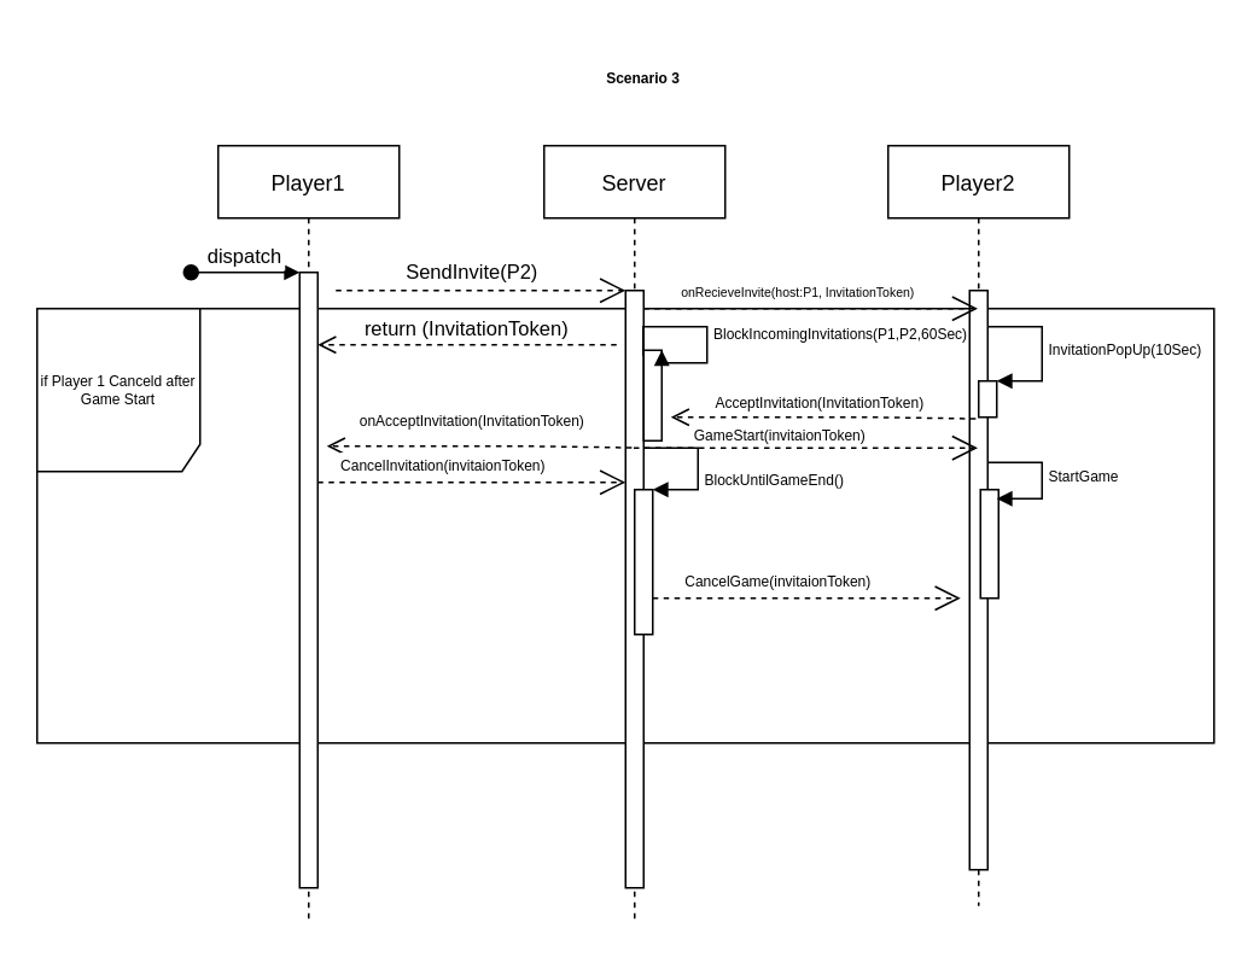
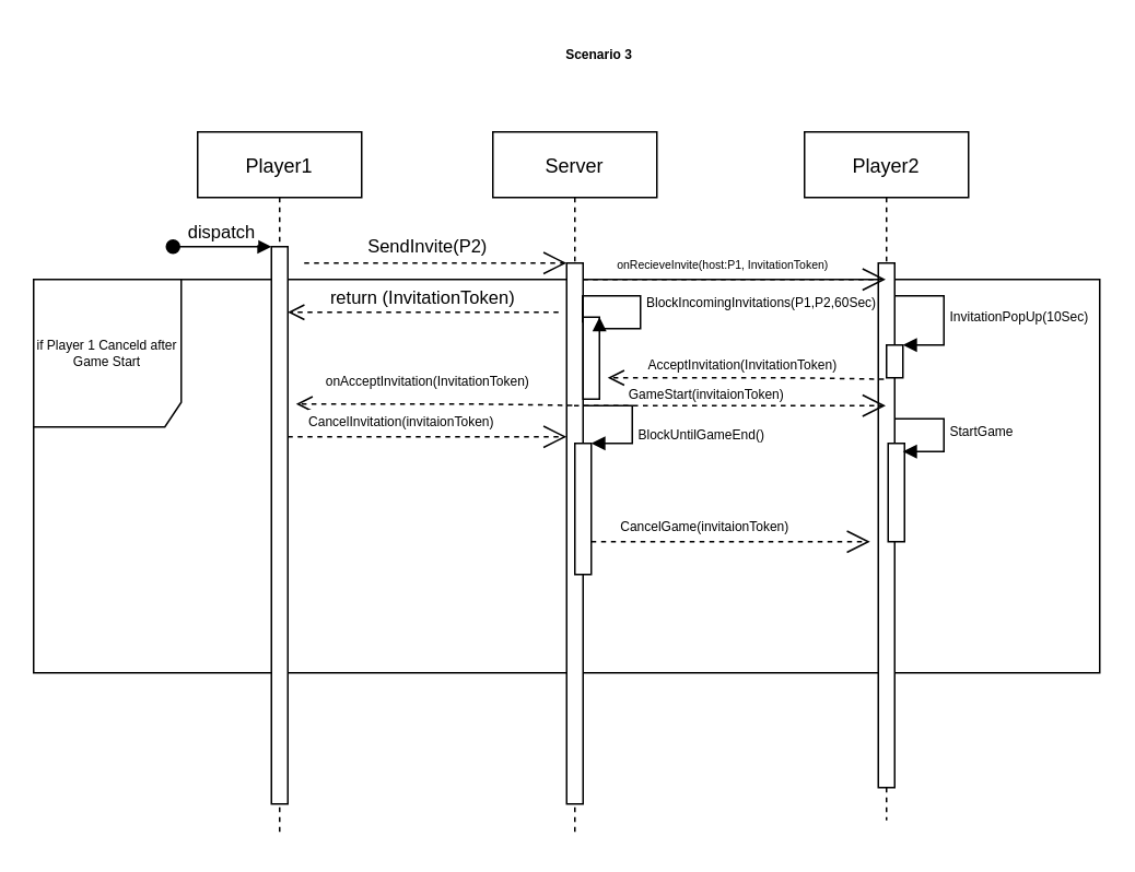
  <mxCell id="0" />
  <mxCell id="1" parent="0" />
  <mxCell id="2" value="if Player 1 Canceld after Game Start" style="shape=umlFrame;whiteSpace=wrap;html=1;fontSize=8;width=90;height=90;" vertex="1" parent="1"><mxGeometry x="20" y="170" width="650" height="240" as="geometry" /></mxCell>
  <mxCell id="3" value="Player1" style="shape=umlLifeline;perimeter=lifelinePerimeter;container=1;collapsible=0;recursiveResize=0;rounded=0;shadow=0;strokeWidth=1;" vertex="1" parent="1"><mxGeometry x="120" y="80" width="100" height="430" as="geometry" /></mxCell>
  <mxCell id="4" value="" style="points=[];perimeter=orthogonalPerimeter;rounded=0;shadow=0;strokeWidth=1;" vertex="1" parent="3"><mxGeometry x="45" y="70" width="10" height="340" as="geometry" /></mxCell>
  <mxCell id="5" value="dispatch" style="verticalAlign=bottom;startArrow=oval;endArrow=block;startSize=8;shadow=0;strokeWidth=1;" edge="1" parent="3" target="4"><mxGeometry relative="1" as="geometry"><mxPoint x="-15" y="70" as="sourcePoint" /></mxGeometry></mxCell>
  <mxCell id="6" value="Server" style="shape=umlLifeline;perimeter=lifelinePerimeter;container=1;collapsible=0;recursiveResize=0;rounded=0;shadow=0;strokeWidth=1;" vertex="1" parent="1"><mxGeometry x="300" y="80" width="100" height="430" as="geometry" /></mxCell>
  <mxCell id="7" value="" style="points=[];perimeter=orthogonalPerimeter;rounded=0;shadow=0;strokeWidth=1;" vertex="1" parent="6"><mxGeometry x="45" y="80" width="10" height="330" as="geometry" /></mxCell>
  <mxCell id="8" value="" style="html=1;points=[];perimeter=orthogonalPerimeter;" vertex="1" parent="6"><mxGeometry x="55" y="113" width="10" height="50" as="geometry" /></mxCell>
  <mxCell id="9" value="" style="html=1;points=[];perimeter=orthogonalPerimeter;fontSize=8;" vertex="1" parent="6"><mxGeometry x="50" y="190" width="10" height="80" as="geometry" /></mxCell>
  <mxCell id="10" value="BlockUntilGameEnd()" style="edgeStyle=orthogonalEdgeStyle;html=1;align=left;spacingLeft=2;endArrow=block;rounded=0;fontSize=8;" edge="1" parent="6"><mxGeometry x="0.225" relative="1" as="geometry"><mxPoint x="55" y="167" as="sourcePoint" /><Array as="points"><mxPoint x="85" y="167" /><mxPoint x="85" y="190" /><mxPoint x="60" y="190" /></Array><mxPoint x="60" y="190" as="targetPoint" /><mxPoint as="offset" /></mxGeometry></mxCell>
  <mxCell id="11" value="&lt;font style=&quot;font-size: 8px&quot;&gt;BlockIncomingInvitations(P1,P2,60Sec)&lt;br&gt;&lt;/font&gt;" style="edgeStyle=orthogonalEdgeStyle;html=1;align=left;spacingLeft=2;endArrow=block;rounded=0;entryX=1;entryY=0;exitX=0.967;exitY=0.11;exitDx=0;exitDy=0;exitPerimeter=0;" edge="1" parent="6" source="7" target="8"><mxGeometry x="0.053" relative="1" as="geometry"><mxPoint x="60" y="90" as="sourcePoint" /><Array as="points"><mxPoint x="55" y="100" /><mxPoint x="90" y="100" /><mxPoint x="90" y="120" /><mxPoint x="65" y="120" /></Array><mxPoint as="offset" /></mxGeometry></mxCell>
  <mxCell id="12" value="Player2" style="shape=umlLifeline;perimeter=lifelinePerimeter;container=1;collapsible=0;recursiveResize=0;rounded=0;shadow=0;strokeWidth=1;" vertex="1" parent="1"><mxGeometry x="490" y="80" width="100" height="420" as="geometry" /></mxCell>
  <mxCell id="13" value="" style="points=[];perimeter=orthogonalPerimeter;rounded=0;shadow=0;strokeWidth=1;" vertex="1" parent="12"><mxGeometry x="45" y="80" width="10" height="320" as="geometry" /></mxCell>
  <mxCell id="14" value="&lt;font style=&quot;font-size: 7px&quot;&gt;onRecieveInvite(host:P1, InvitationToken)&lt;/font&gt;" style="endArrow=open;endSize=12;dashed=1;html=1;rounded=0;" edge="1" parent="12" target="12"><mxGeometry x="-0.079" y="10" width="160" relative="1" as="geometry"><mxPoint x="-135" y="90" as="sourcePoint" /><mxPoint x="25" y="90" as="targetPoint" /><mxPoint as="offset" /></mxGeometry></mxCell>
  <mxCell id="15" value="" style="html=1;points=[];perimeter=orthogonalPerimeter;fontSize=8;" vertex="1" parent="12"><mxGeometry x="50" y="130" width="10" height="20" as="geometry" /></mxCell>
  <mxCell id="16" value="InvitationPopUp(10Sec)" style="edgeStyle=orthogonalEdgeStyle;html=1;align=left;spacingLeft=2;endArrow=block;rounded=0;entryX=1;entryY=0;fontSize=8;" edge="1" parent="12" target="15"><mxGeometry relative="1" as="geometry"><mxPoint x="55" y="100" as="sourcePoint" /><Array as="points"><mxPoint x="85" y="100" /><mxPoint x="85" y="130" /></Array></mxGeometry></mxCell>
  <mxCell id="17" value="AcceptInvitation(InvitationToken)" style="html=1;verticalAlign=bottom;endArrow=open;dashed=1;endSize=8;rounded=0;fontSize=8;exitX=-0.157;exitY=0.271;exitDx=0;exitDy=0;exitPerimeter=0;" edge="1" parent="12"><mxGeometry x="0.027" relative="1" as="geometry"><mxPoint x="48.43" y="150.84" as="sourcePoint" /><mxPoint x="-120" y="150" as="targetPoint" /><Array as="points"><mxPoint x="-10" y="150" /></Array><mxPoint as="offset" /></mxGeometry></mxCell>
  <mxCell id="18" value="" style="html=1;points=[];perimeter=orthogonalPerimeter;fontSize=8;" vertex="1" parent="12"><mxGeometry x="51" y="190" width="10" height="60" as="geometry" /></mxCell>
  <mxCell id="19" value="StartGame" style="edgeStyle=orthogonalEdgeStyle;html=1;align=left;spacingLeft=2;endArrow=block;rounded=0;entryX=1;entryY=0;fontSize=8;" edge="1" parent="12"><mxGeometry relative="1" as="geometry"><mxPoint x="55" y="175" as="sourcePoint" /><Array as="points"><mxPoint x="85" y="175" /></Array><mxPoint x="60" y="195" as="targetPoint" /></mxGeometry></mxCell>
  <mxCell id="20" value="SendInvite(P2)" style="endArrow=open;endSize=12;dashed=1;html=1;rounded=0;" edge="1" parent="1"><mxGeometry x="-0.062" y="10" width="160" relative="1" as="geometry"><mxPoint x="185" y="160" as="sourcePoint" /><mxPoint x="345" y="160" as="targetPoint" /><Array as="points"><mxPoint x="270" y="160" /></Array><mxPoint as="offset" /></mxGeometry></mxCell>
  <mxCell id="21" value="onAcceptInvitation(InvitationToken)" style="html=1;verticalAlign=bottom;endArrow=open;dashed=1;endSize=8;rounded=0;fontSize=8;exitX=-0.157;exitY=0.271;exitDx=0;exitDy=0;exitPerimeter=0;" edge="1" parent="1"><mxGeometry x="0.05" y="-6" relative="1" as="geometry"><mxPoint x="348.43" y="246.84" as="sourcePoint" /><mxPoint x="180" y="246" as="targetPoint" /><Array as="points"><mxPoint x="290" y="246" /></Array><mxPoint as="offset" /></mxGeometry></mxCell>
  <mxCell id="22" value="GameStart(invitaionToken)" style="endArrow=open;endSize=12;dashed=1;html=1;rounded=0;fontSize=8;" edge="1" parent="1" source="6"><mxGeometry x="-0.155" y="7" width="160" relative="1" as="geometry"><mxPoint x="390" y="247" as="sourcePoint" /><mxPoint x="539.5" y="247" as="targetPoint" /><mxPoint as="offset" /></mxGeometry></mxCell>
- <mxCell id="23" value="Scenario 3" style="text;align=center;fontStyle=1;verticalAlign=middle;spacingLeft=3;spacingRight=3;strokeColor=none;rotatable=0;points=[[0,0.5],[1,0.5]];portConstraint=eastwest;fontSize=8;" vertex="1" parent="1"><mxGeometry x="300" y="30" width="110" height="26" as="geometry" /></mxCell>
+ <mxCell id="23" value="Scenario 3" style="text;align=center;fontStyle=1;verticalAlign=middle;spacingLeft=3;spacingRight=3;strokeColor=none;rotatable=0;points=[[0,0.5],[1,0.5]];portConstraint=eastwest;fontSize=8;" vertex="1" parent="1"><mxGeometry x="310" y="20" width="110" height="26" as="geometry" /></mxCell>
  <mxCell id="24" value="return (InvitationToken)" style="html=1;verticalAlign=bottom;endArrow=open;dashed=1;endSize=8;rounded=0;" edge="1" parent="1" target="4"><mxGeometry relative="1" as="geometry"><mxPoint x="340" y="190" as="sourcePoint" /><mxPoint x="260" y="190" as="targetPoint" /></mxGeometry></mxCell>
  <mxCell id="25" value="&lt;font style=&quot;font-size: 8px&quot;&gt;CancelInvitation(invitaionToken)&lt;/font&gt;" style="endArrow=open;endSize=12;dashed=1;html=1;rounded=0;" edge="1" parent="1"><mxGeometry x="-0.188" y="10" width="160" relative="1" as="geometry"><mxPoint x="175" y="266" as="sourcePoint" /><mxPoint x="345" y="266" as="targetPoint" /><Array as="points"><mxPoint x="260" y="266" /></Array><mxPoint as="offset" /></mxGeometry></mxCell>
  <mxCell id="26" value="&lt;font style=&quot;font-size: 8px&quot;&gt;CancelGame(invitaionToken)&lt;/font&gt;" style="endArrow=open;endSize=12;dashed=1;html=1;rounded=0;" edge="1" parent="1"><mxGeometry x="-0.188" y="10" width="160" relative="1" as="geometry"><mxPoint x="360" y="330" as="sourcePoint" /><mxPoint x="530" y="330" as="targetPoint" /><Array as="points"><mxPoint x="445" y="330" /></Array><mxPoint as="offset" /></mxGeometry></mxCell>
